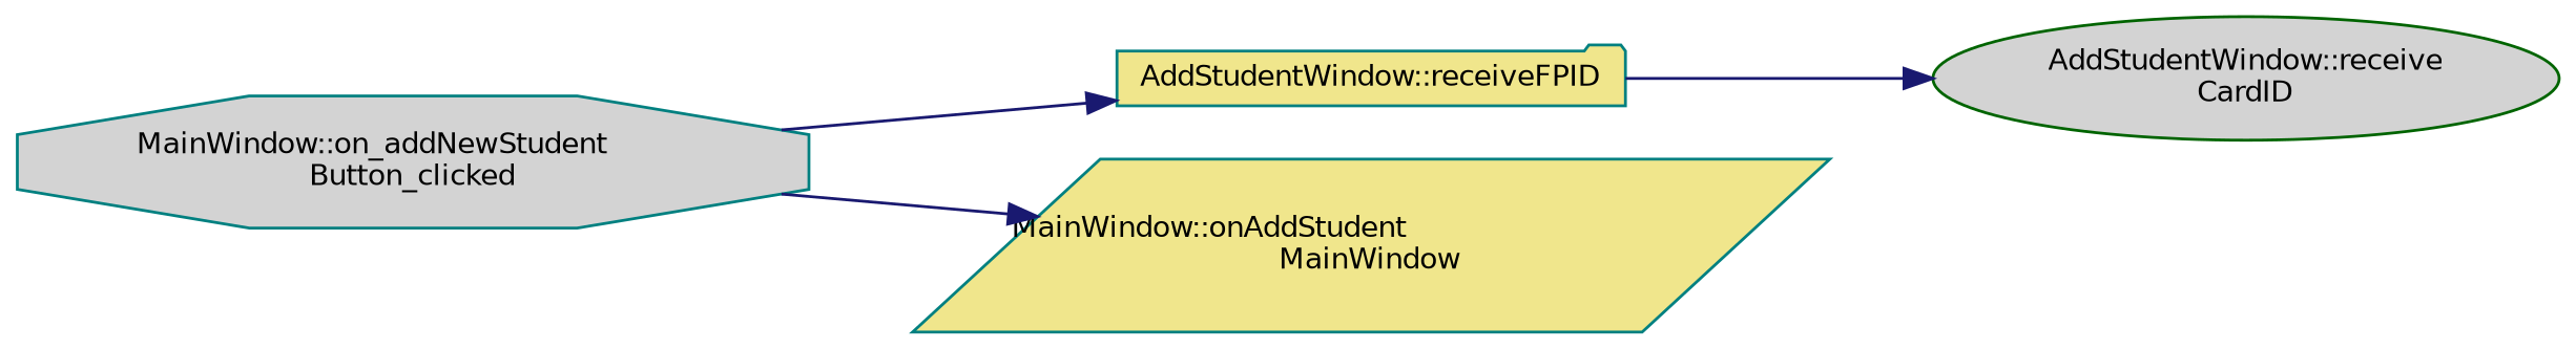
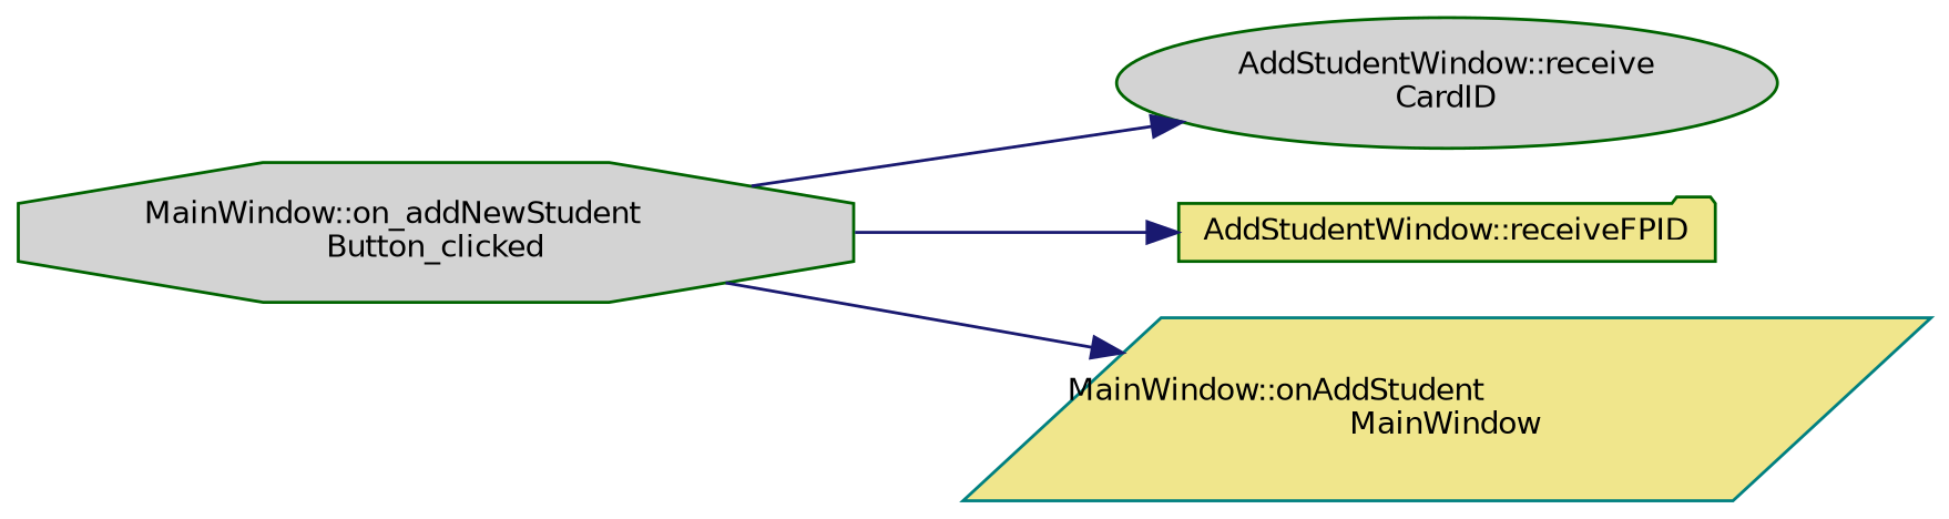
  digraph {
    rankdir=LR
    node [color=teal fillcolor=lightgrey fontname=Helvetica fontsize=10 style=filled]
    edge [color=midnightblue fontname=Helvetica fontsize=10 labelfontname=Helvetica labelfontsize=10 style=solid]
-   n1 [fontcolor=black height=0.2 label="MainWindow::on_addNewStudent\lButton_clicked" shape=octagon width=0.4]
+   n1 [color=darkgreen fontcolor=black height=0.2 label="MainWindow::on_addNewStudent\lButton_clicked" shape=octagon width=0.4]
    n2 [color=darkgreen height=0.2 label="AddStudentWindow::receive\lCardID" shape=ellipse width=0.4]
-   n3 [fillcolor=khaki height=0.2 label="AddStudentWindow::receiveFPID" shape=folder width=0.4]
+   n3 [color=darkgreen fillcolor=khaki height=0.2 label="AddStudentWindow::receiveFPID" shape=folder width=0.4]
    n4 [fillcolor=khaki height=0.2 label="MainWindow::onAddStudent\lMainWindow" shape=parallelogram width=0.4]
-   n3 -> n2
+   n1 -> n2
    n1 -> n3
    n1 -> n4
  }
